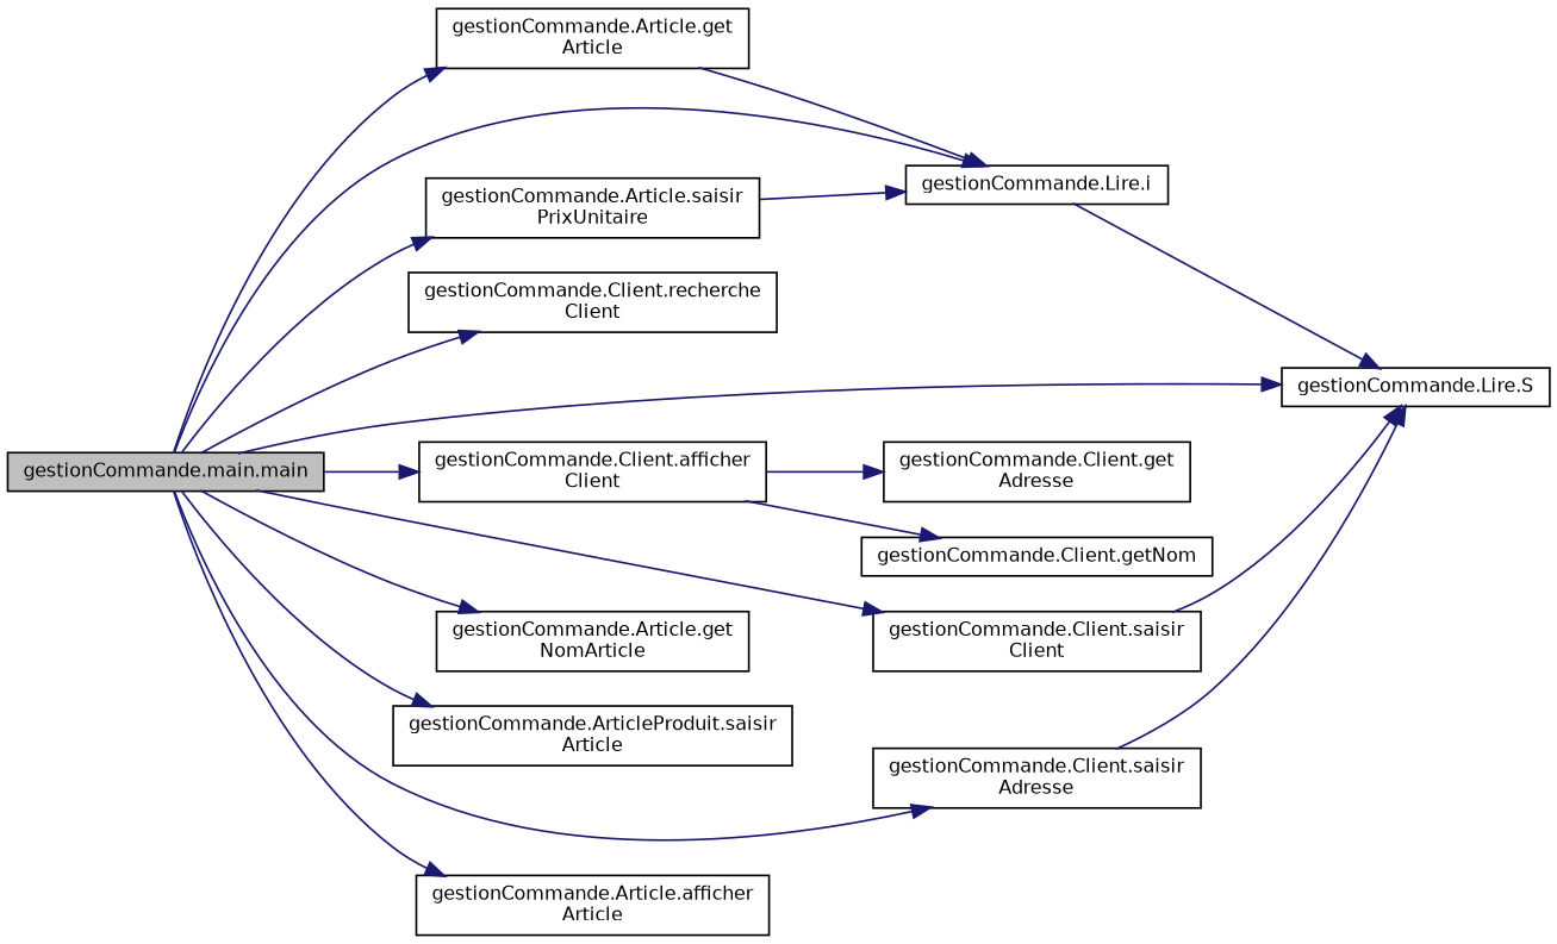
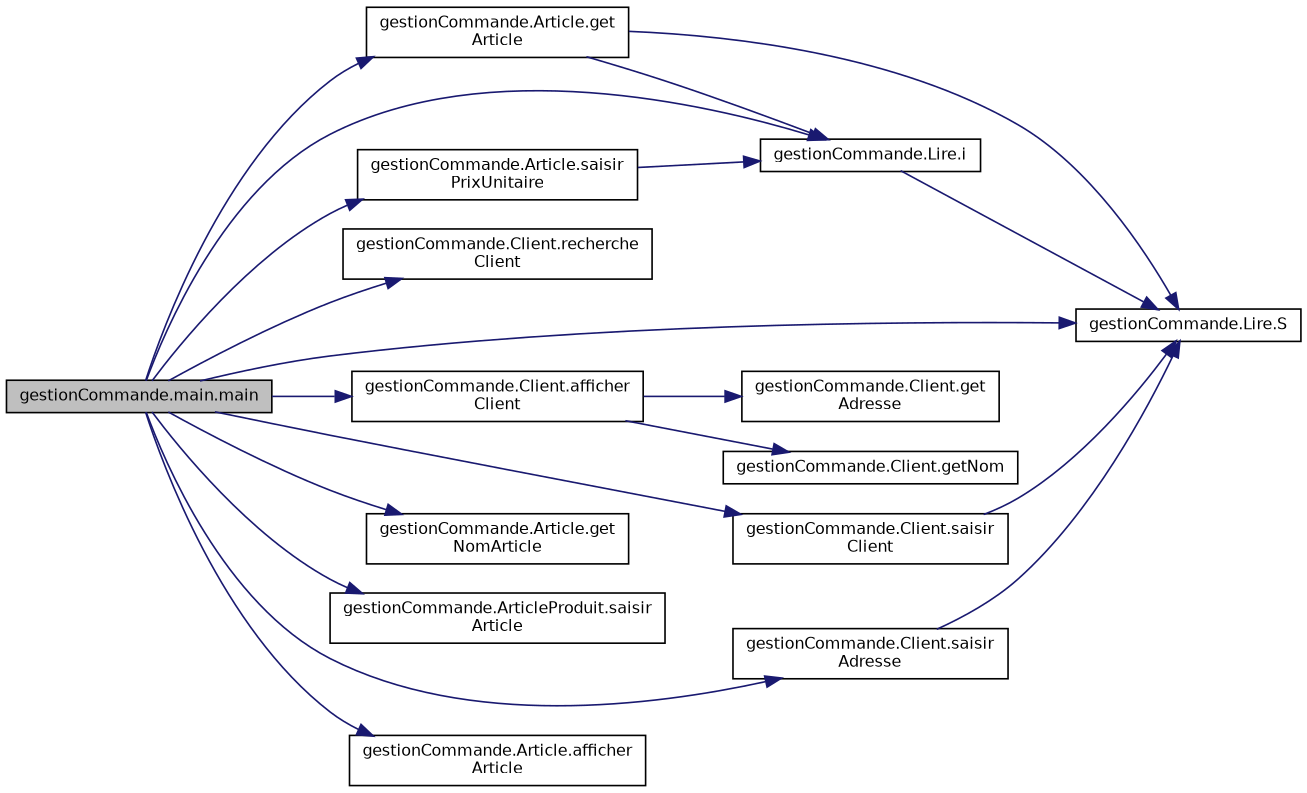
  digraph {
    rankdir=LR
    node [color=black fillcolor=white fontname=Helvetica fontsize=10 shape=record style=filled]
    edge [color=midnightblue fontname=Helvetica fontsize=10 labelfontname=Helvetica labelfontsize=10 style=solid]
    n1 [fillcolor=grey75 fontcolor=black height=0.2 label="gestionCommande.main.main" width=0.4]
    n2 [height=0.2 label="gestionCommande.Lire.i" width=0.4]
    n3 [height=0.2 label="gestionCommande.Lire.S" width=0.4]
    n4 [height=0.2 label="gestionCommande.Client.saisir\lClient" width=0.4]
    n5 [height=0.2 label="gestionCommande.Client.recherche\lClient" width=0.4]
    n6 [height=0.2 label="gestionCommande.Client.saisir\lAdresse" width=0.4]
    n7 [height=0.2 label="gestionCommande.Client.afficher\lClient" width=0.4]
    n8 [height=0.2 label="gestionCommande.Article.get\lArticle" width=0.4]
    n9 [height=0.2 label="gestionCommande.Article.get\lNomArticle" width=0.4]
    n10 [height=0.2 label="gestionCommande.ArticleProduit.saisir\lArticle" width=0.4]
    n11 [height=0.2 label="gestionCommande.Article.saisir\lPrixUnitaire" width=0.4]
    n12 [height=0.2 label="gestionCommande.Article.afficher\lArticle" width=0.4]
    n13 [height=0.2 label="gestionCommande.Client.getNom" width=0.4]
    n14 [height=0.2 label="gestionCommande.Client.get\lAdresse" width=0.4]
    n1 -> n2
    n1 -> n3
    n1 -> n4
    n1 -> n5
    n1 -> n6
    n1 -> n7
    n1 -> n8
    n1 -> n9
    n1 -> n10
    n1 -> n11
    n1 -> n12
    n2 -> n3
    n4 -> n3
    n6 -> n3
    n7 -> n13
    n7 -> n14
    n8 -> n2
+   n8 -> n3
    n11 -> n2
  }
